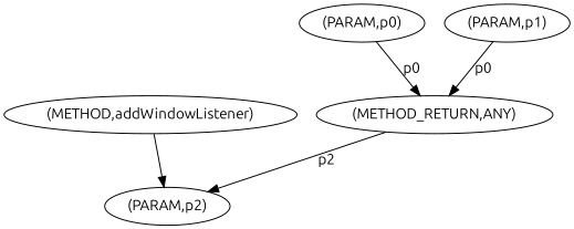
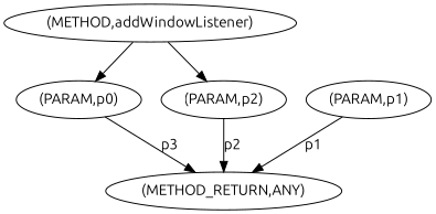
  digraph {
    fontname=Ubuntu
    node [fontname=Ubuntu]
    edge [fontname=Ubuntu]
    n1 [label=<(METHOD,addWindowListener)>]
    n2 [label=<(PARAM,p0)>]
    n3 [label=<(PARAM,p2)>]
    n4 [label=<(METHOD_RETURN,ANY)>]
    n5 [label=<(PARAM,p1)>]
+   n1 -> n2
    n1 -> n3
-   n2 -> n4 [label=p0]
-   n4 -> n3 [label=p2]
-   n5 -> n4 [label=p0]
+   n2 -> n4 [label=p3]
+   n3 -> n4 [label=p2]
+   n5 -> n4 [label=p1]
  }
